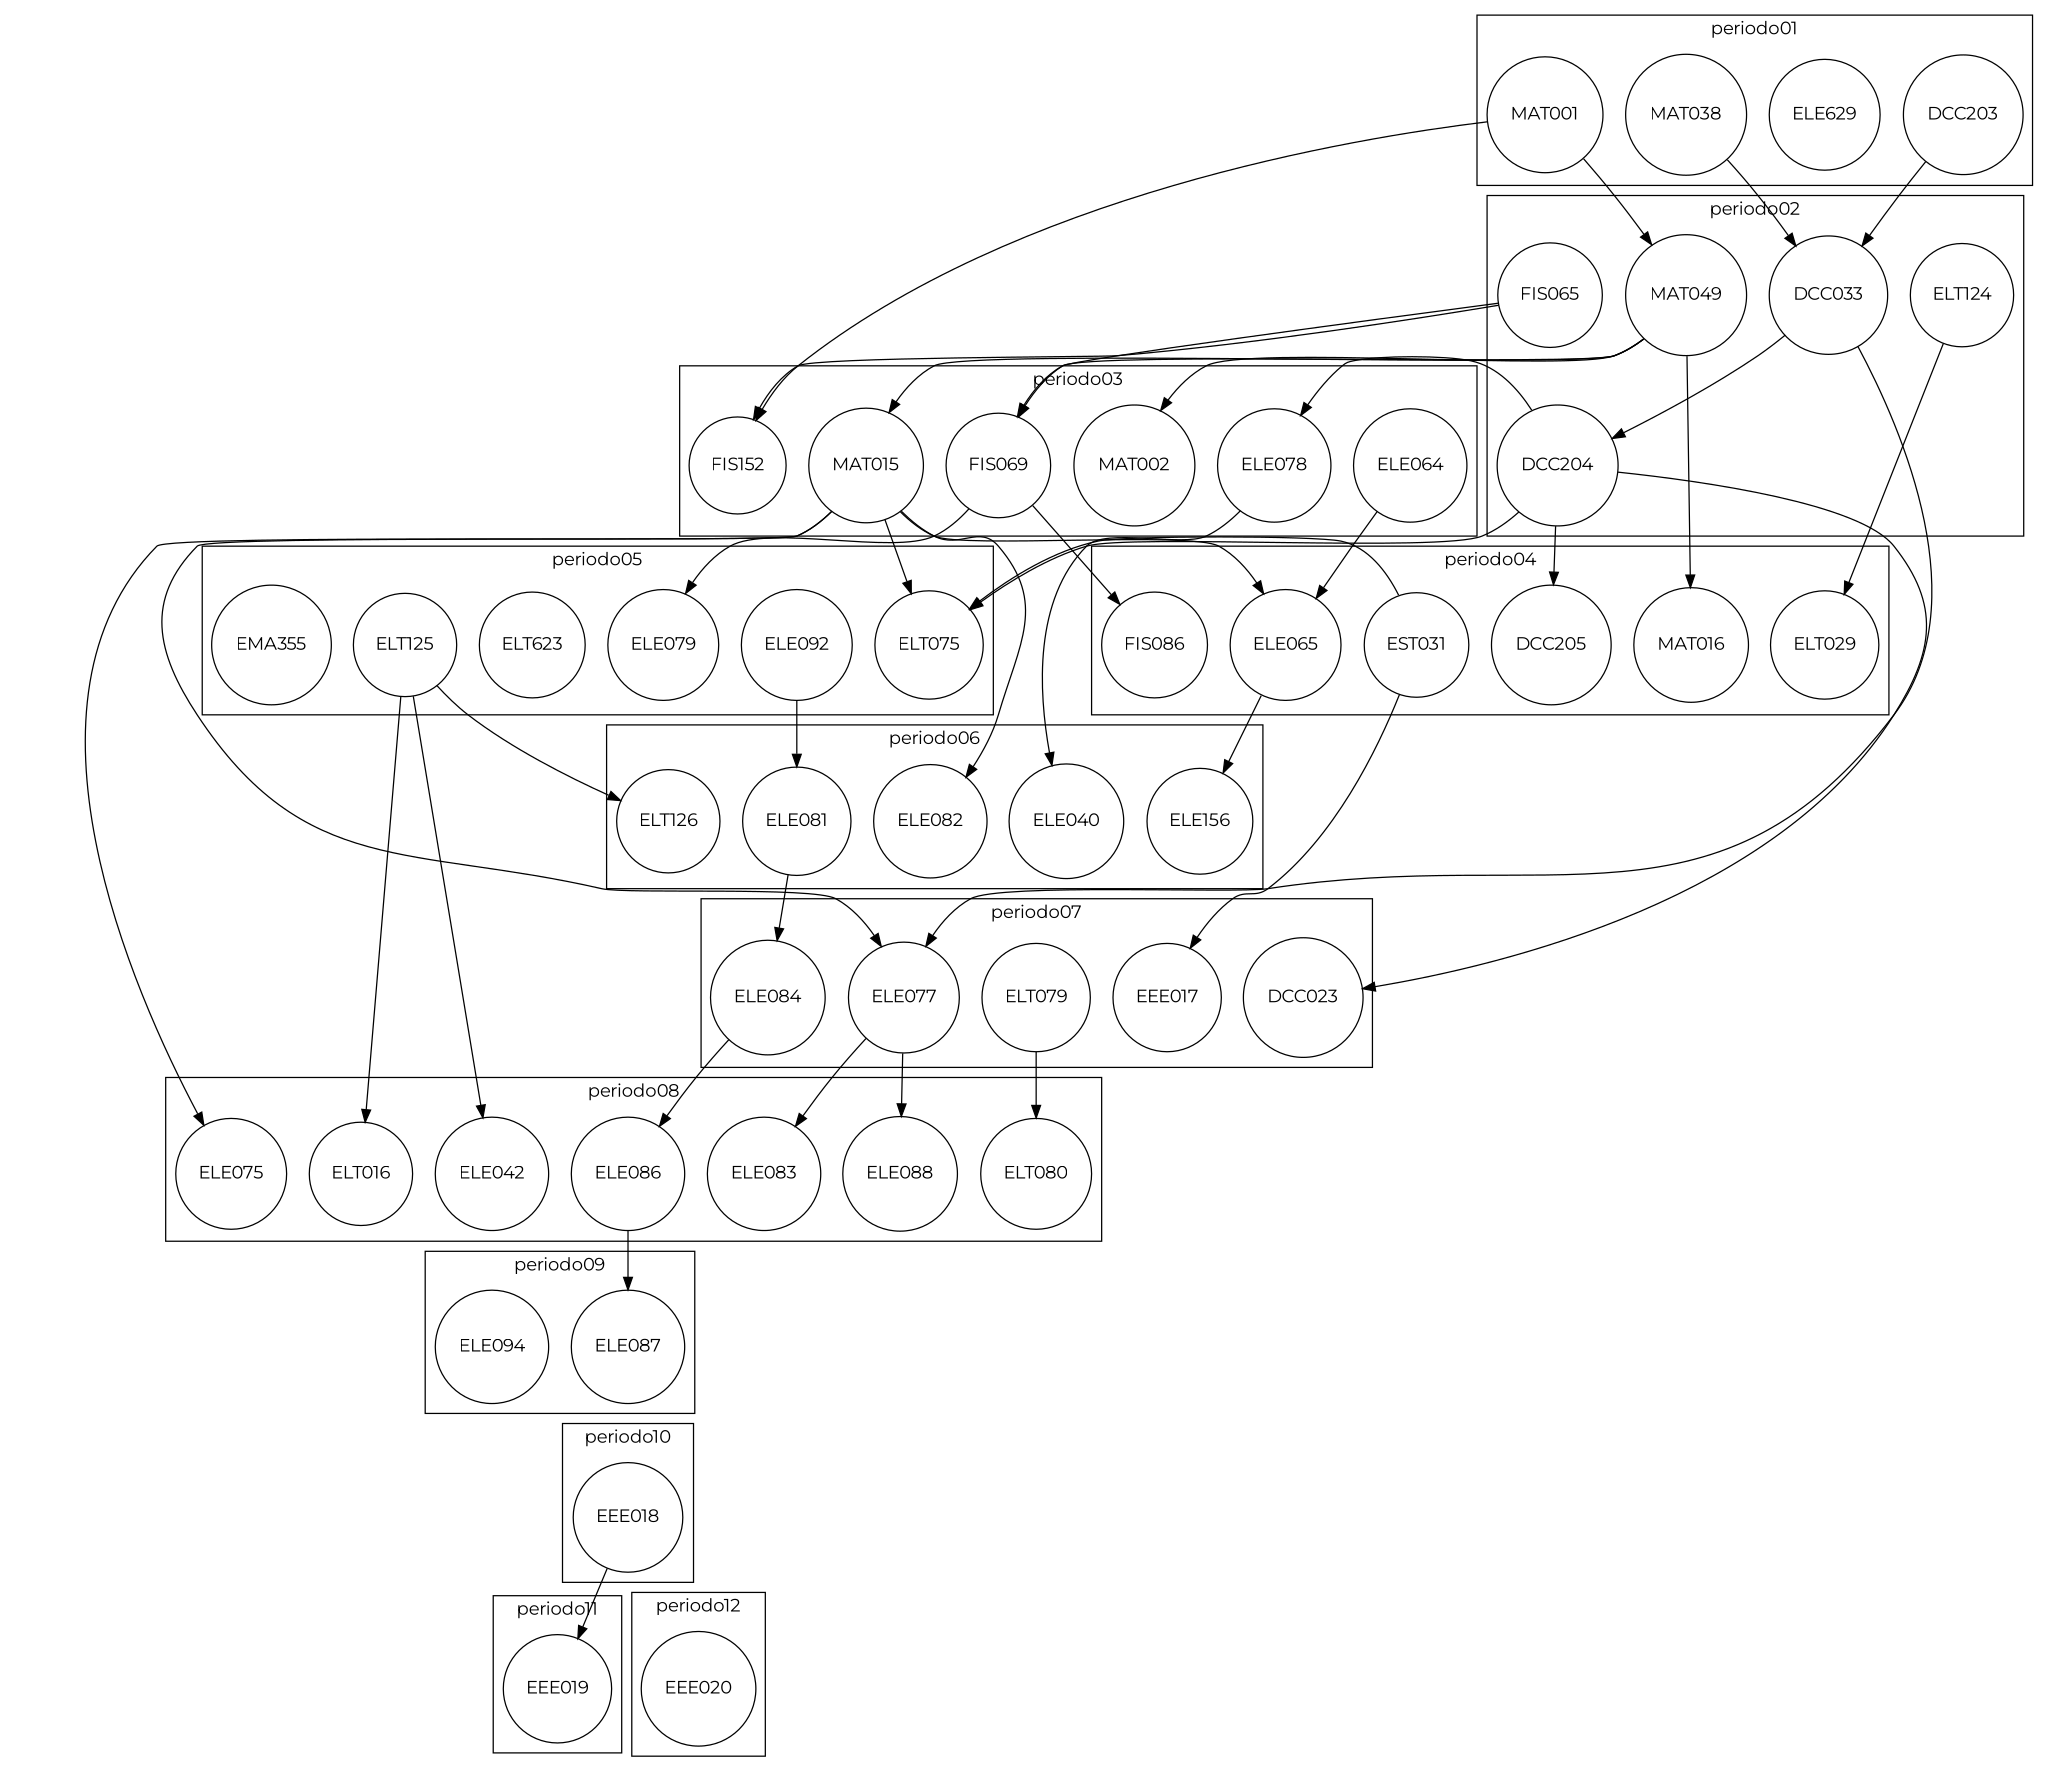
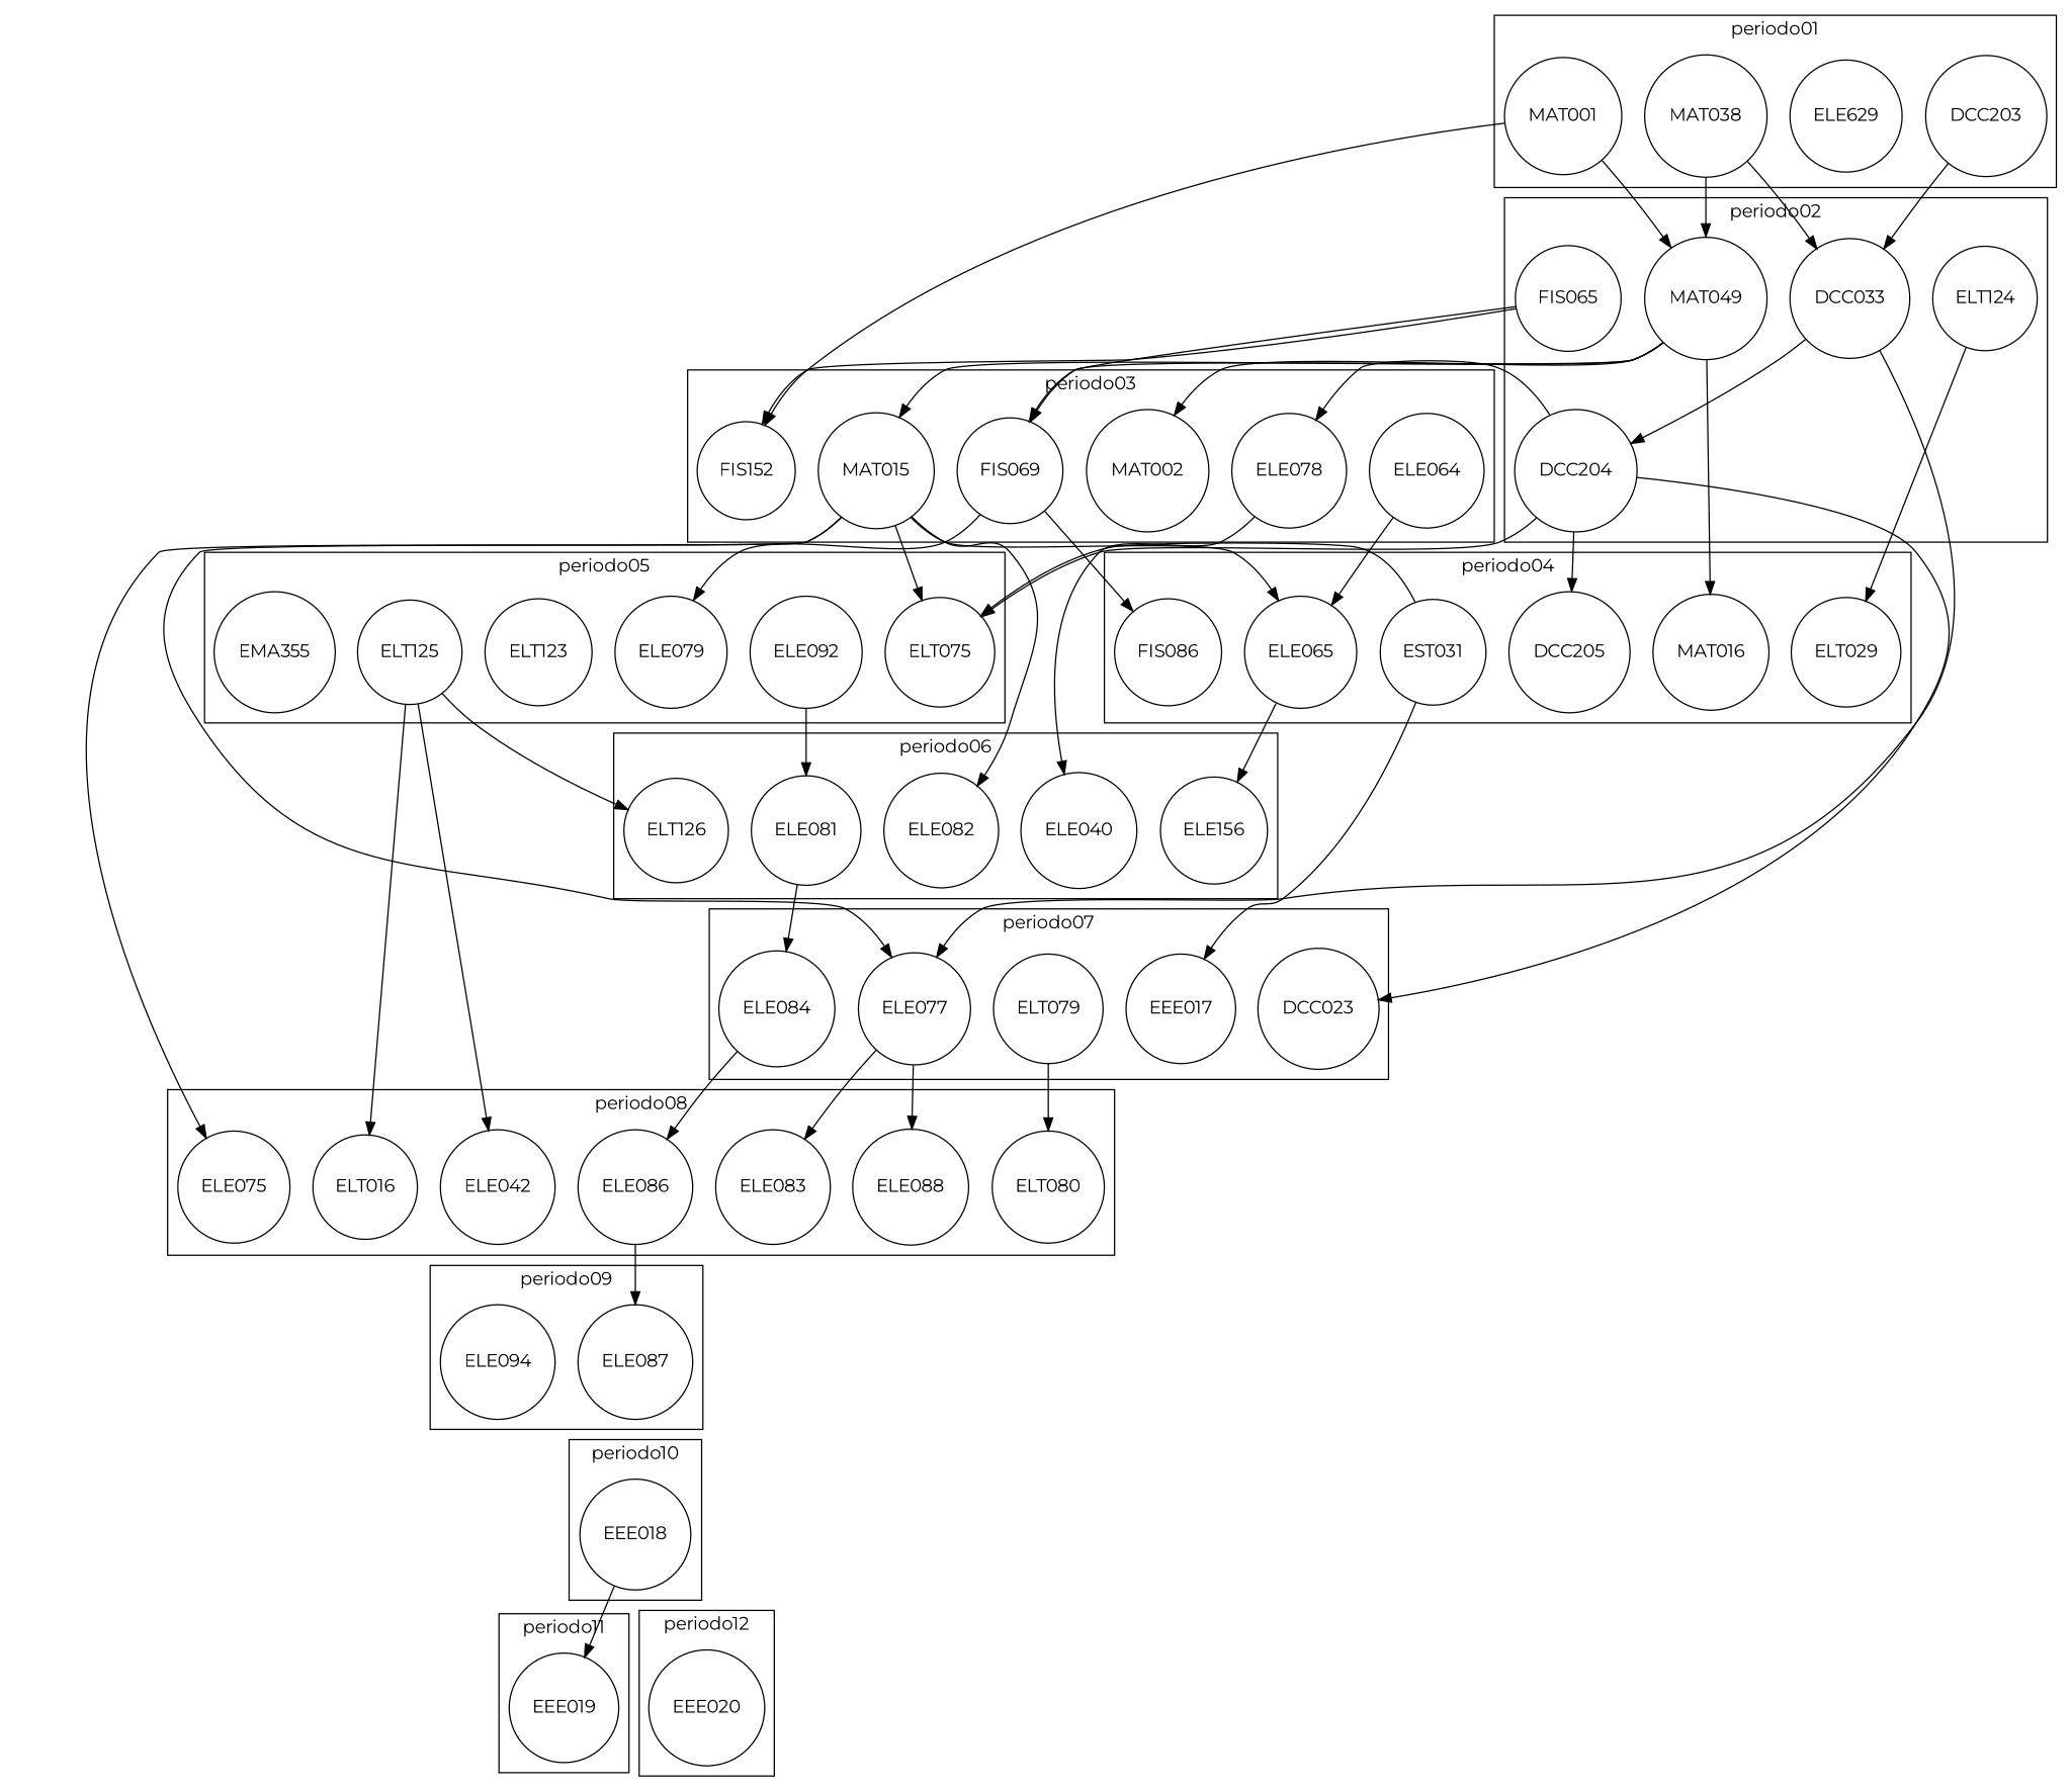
  digraph {
    fontname=Montserrat
    rankdir=TD
    node [fontname=Montserrat shape=circle]
    edge [fontname=Montserrat]
    DCC203
    ELE629
    MAT001
    MAT038
    DCC033
    DCC204
    ELT124
    FIS065
    n9 [label=MAT049]
    ELE064
    ELE078
    FIS069
    FIS152
    MAT002
    MAT015
    DCC205
    ELE065
    ELT029
    EST031
    FIS086
    MAT016
    ELE079
    ELE092
    ELT075
-   ELT123 [label=ELT623]
+   ELT123
    ELT125
    n27 [label=EMA355]
    n28 [label=ELE040]
    ELE081
    ELE082
    ELE156
    ELT126
    DCC023
    EEE017
    ELE077
    ELE084
    ELT079
    ELE042
    ELE075
    ELE083
    ELE086
    ELE088
    ELT016
    ELT080
    ELE087
    ELE094
    EEE018
    EEE019
    EEE020
    subgraph cluster_1 {
      label=periodo01
      DCC203
      ELE629
      MAT001
      MAT038
    }
    subgraph cluster_2 {
      label=periodo02
      DCC033
      DCC204
      ELT124
      FIS065
      n9
    }
    subgraph cluster_3 {
      label=periodo03
      ELE064
      ELE078
      FIS069
      FIS152
      MAT002
      MAT015
    }
    subgraph cluster_4 {
      label=periodo04
      DCC205
      ELE065
      ELT029
      EST031
      FIS086
      MAT016
    }
    subgraph cluster_5 {
      label=periodo05
      ELE079
      ELE092
      ELT075
      ELT123
      ELT125
      n27
    }
    subgraph cluster_6 {
      label=periodo06
      n28
      ELE081
      ELE082
      ELE156
      ELT126
    }
    subgraph cluster_7 {
      label=periodo07
      DCC023
      EEE017
      ELE077
      ELE084
      ELT079
    }
    subgraph cluster_8 {
      label=periodo08
      ELE042
      ELE075
      ELE083
      ELE086
      ELE088
      ELT016
      ELT080
    }
    subgraph cluster_9 {
      label=periodo09
      ELE087
      ELE094
    }
    subgraph cluster_10 {
      label=periodo10
      EEE018
    }
    subgraph cluster_11 {
      label=periodo11
      EEE019
    }
    subgraph cluster_12 {
      label=periodo12
      EEE020
    }
    DCC203 -> DCC033
    MAT001 -> n9
    MAT001 -> FIS152
    MAT038 -> DCC033
+   MAT038 -> n9
    DCC033 -> DCC204
    DCC033 -> ELE077
    DCC204 -> ELE078
    DCC204 -> DCC205
    DCC204 -> ELT075
    DCC204 -> DCC023
    ELT124 -> ELT029
    FIS065 -> FIS069
    FIS065 -> FIS152
    n9 -> FIS069
    n9 -> MAT002
    n9 -> MAT015
    n9 -> MAT016
    ELE064 -> ELE065
    ELE078 -> n28
    FIS069 -> FIS086
    FIS069 -> ELE079
    MAT015 -> ELE065
    MAT015 -> ELT075
    MAT015 -> ELE082
    MAT015 -> ELE077
    MAT015 -> ELE075
    ELE065 -> ELE156
    EST031 -> ELT075
    EST031 -> EEE017
    ELE092 -> ELE081
    ELT125 -> ELT126
    ELT125 -> ELE042
    ELT125 -> ELT016
    ELE081 -> ELE084
    ELE077 -> ELE083
    ELE077 -> ELE088
    ELE084 -> ELE086
    ELT079 -> ELT080
    ELE086 -> ELE087
    ELE087 -> EEE018 [style=invis]
    EEE018 -> EEE019
    EEE018 -> EEE020 [style=invis]
  }
